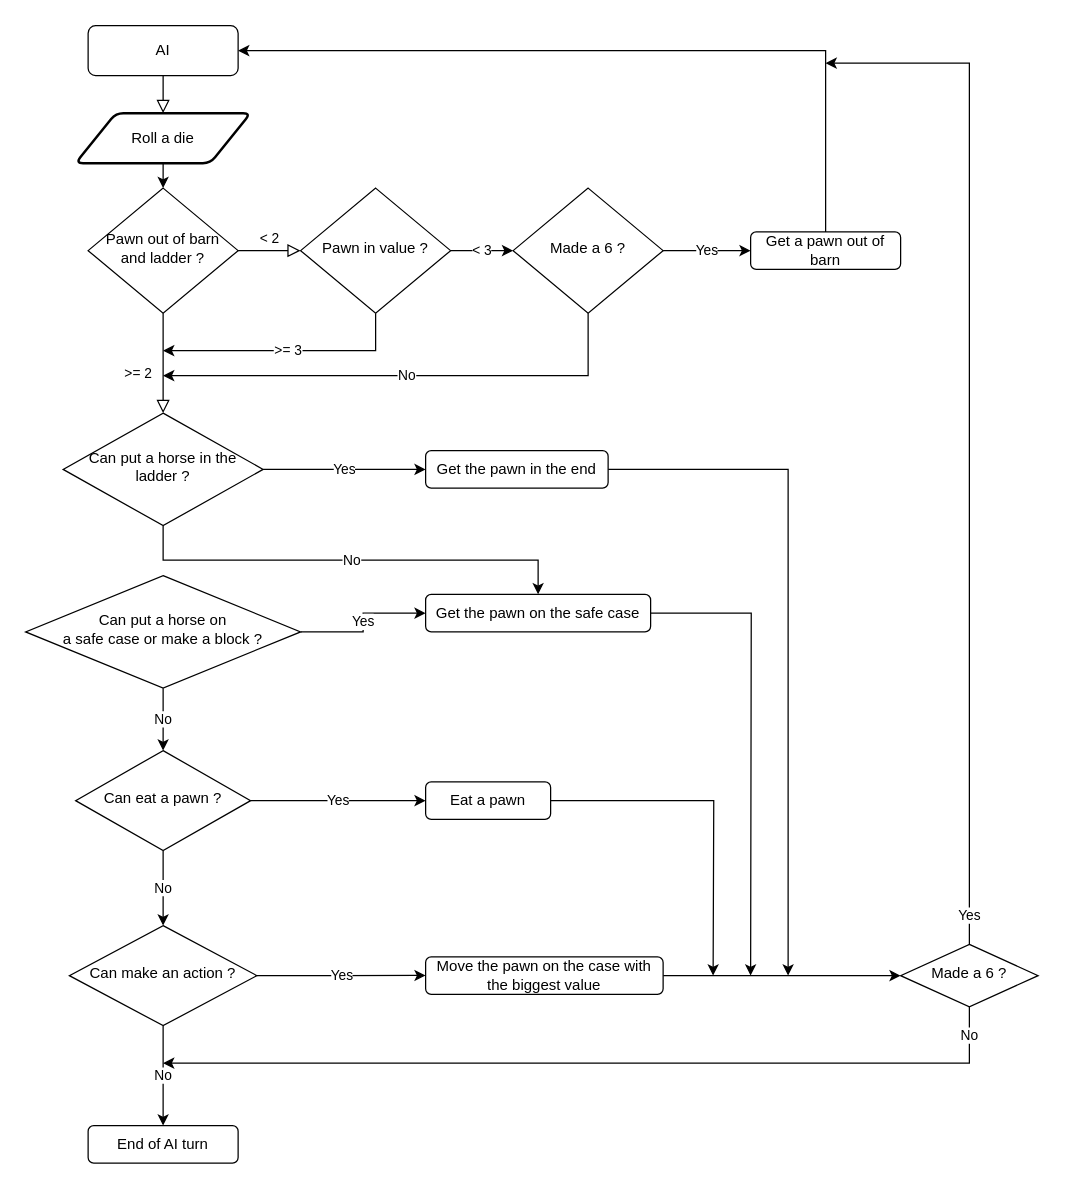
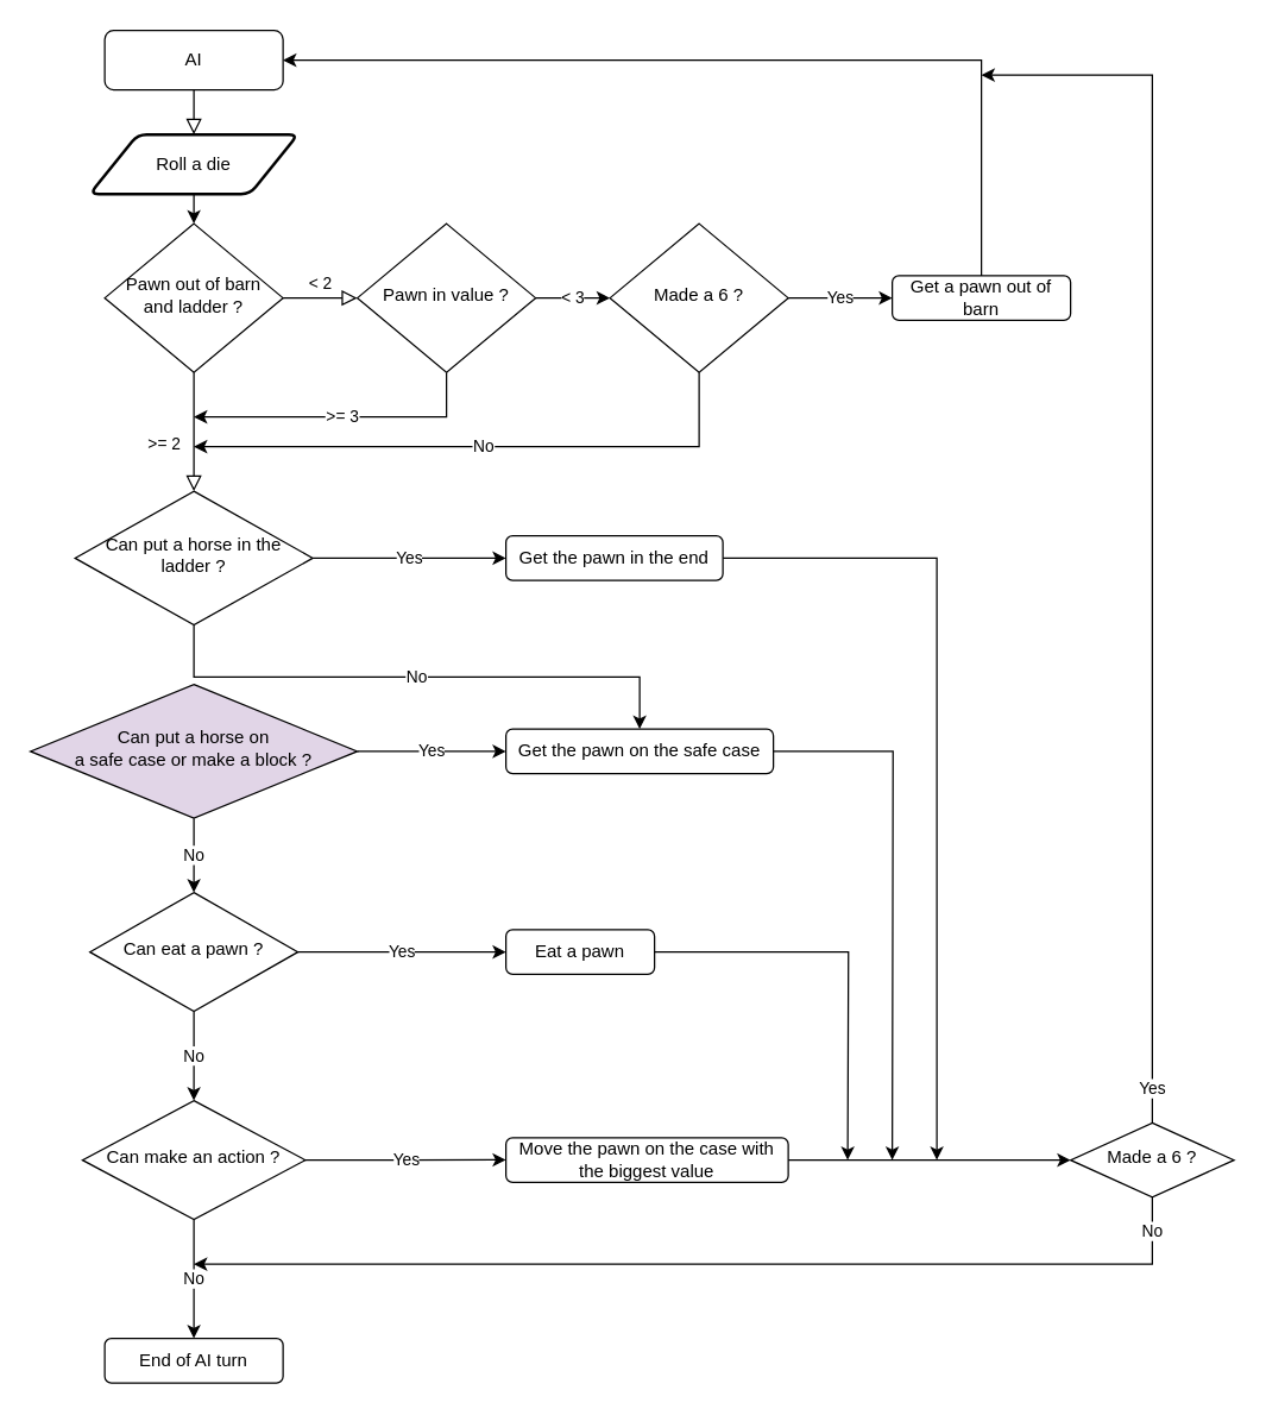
  <mxCell id="0" />
  <mxCell id="1" parent="0" />
  <mxCell id="2" value="" style="rounded=0;html=1;jettySize=auto;orthogonalLoop=1;fontSize=11;endArrow=block;endFill=0;endSize=8;strokeWidth=1;shadow=0;labelBackgroundColor=none;edgeStyle=orthogonalEdgeStyle;entryX=0.5;entryY=0;entryDx=0;entryDy=0;" parent="1" source="3" target="16" edge="1"><mxGeometry relative="1" as="geometry"><mxPoint x="130" y="110" as="targetPoint" /></mxGeometry></mxCell>
  <mxCell id="3" value="AI" style="rounded=1;whiteSpace=wrap;html=1;fontSize=12;glass=0;strokeWidth=1;shadow=0;" parent="1" vertex="1"><mxGeometry x="70" y="20" width="120" height="40" as="geometry" /></mxCell>
  <mxCell id="4" value="&amp;gt;= 2" style="rounded=0;html=1;jettySize=auto;orthogonalLoop=1;fontSize=11;endArrow=block;endFill=0;endSize=8;strokeWidth=1;shadow=0;labelBackgroundColor=none;edgeStyle=orthogonalEdgeStyle;entryX=0.5;entryY=0;entryDx=0;entryDy=0;" parent="1" source="6" target="19" edge="1"><mxGeometry x="0.2" y="-20" relative="1" as="geometry"><mxPoint as="offset" /><mxPoint x="130" y="320" as="targetPoint" /></mxGeometry></mxCell>
  <mxCell id="5" value="&amp;lt; 2" style="edgeStyle=orthogonalEdgeStyle;rounded=0;html=1;jettySize=auto;orthogonalLoop=1;fontSize=11;endArrow=block;endFill=0;endSize=8;strokeWidth=1;shadow=0;labelBackgroundColor=none;entryX=0;entryY=0.5;entryDx=0;entryDy=0;" parent="1" source="6" target="14" edge="1"><mxGeometry y="10" relative="1" as="geometry"><mxPoint as="offset" /><mxPoint x="260" y="200" as="targetPoint" /></mxGeometry></mxCell>
  <mxCell id="6" value="Pawn out of barn and ladder ?" style="rhombus;whiteSpace=wrap;html=1;shadow=0;fontFamily=Helvetica;fontSize=12;align=center;strokeWidth=1;spacing=6;spacingTop=-4;" parent="1" vertex="1"><mxGeometry x="70" y="150" width="120" height="100" as="geometry" /></mxCell>
  <mxCell id="7" value="Yes" style="edgeStyle=orthogonalEdgeStyle;rounded=0;orthogonalLoop=1;jettySize=auto;html=1;" edge="1" parent="1" source="9" target="11"><mxGeometry relative="1" as="geometry" /></mxCell>
  <mxCell id="8" value="No" style="edgeStyle=orthogonalEdgeStyle;rounded=0;orthogonalLoop=1;jettySize=auto;html=1;exitX=0.5;exitY=1;exitDx=0;exitDy=0;" edge="1" parent="1" source="9"><mxGeometry relative="1" as="geometry"><mxPoint x="130" y="300" as="targetPoint" /><Array as="points"><mxPoint x="470" y="300" /></Array></mxGeometry></mxCell>
  <mxCell id="9" value="Made a 6 ?" style="rhombus;whiteSpace=wrap;html=1;shadow=0;fontFamily=Helvetica;fontSize=12;align=center;strokeWidth=1;spacing=6;spacingTop=-4;" vertex="1" parent="1"><mxGeometry x="410" y="150" width="120" height="100" as="geometry" /></mxCell>
  <mxCell id="10" style="edgeStyle=orthogonalEdgeStyle;rounded=0;orthogonalLoop=1;jettySize=auto;html=1;exitX=0.5;exitY=0;exitDx=0;exitDy=0;entryX=1;entryY=0.5;entryDx=0;entryDy=0;" edge="1" parent="1" source="11" target="3"><mxGeometry relative="1" as="geometry" /></mxCell>
  <mxCell id="11" value="Get a pawn out of barn" style="rounded=1;whiteSpace=wrap;html=1;" vertex="1" parent="1"><mxGeometry x="600" y="185" width="120" height="30" as="geometry" /></mxCell>
  <mxCell id="12" value="&amp;lt; 3" style="edgeStyle=orthogonalEdgeStyle;rounded=0;orthogonalLoop=1;jettySize=auto;html=1;exitX=1;exitY=0.5;exitDx=0;exitDy=0;entryX=0;entryY=0.5;entryDx=0;entryDy=0;" edge="1" parent="1" source="14" target="9"><mxGeometry relative="1" as="geometry" /></mxCell>
  <mxCell id="13" value="&amp;gt;= 3" style="edgeStyle=orthogonalEdgeStyle;rounded=0;orthogonalLoop=1;jettySize=auto;html=1;exitX=0.5;exitY=1;exitDx=0;exitDy=0;" edge="1" parent="1" source="14"><mxGeometry relative="1" as="geometry"><mxPoint x="130" y="280" as="targetPoint" /><Array as="points"><mxPoint x="300" y="280" /></Array></mxGeometry></mxCell>
  <mxCell id="14" value="Pawn in value ?" style="rhombus;whiteSpace=wrap;html=1;shadow=0;fontFamily=Helvetica;fontSize=12;align=center;strokeWidth=1;spacing=6;spacingTop=-4;" vertex="1" parent="1"><mxGeometry x="240" y="150" width="120" height="100" as="geometry" /></mxCell>
  <mxCell id="15" style="edgeStyle=orthogonalEdgeStyle;rounded=0;orthogonalLoop=1;jettySize=auto;html=1;exitX=0.5;exitY=1;exitDx=0;exitDy=0;entryX=0.5;entryY=0;entryDx=0;entryDy=0;" edge="1" parent="1" source="16" target="6"><mxGeometry relative="1" as="geometry" /></mxCell>
  <mxCell id="16" value="Roll a die" style="shape=parallelogram;html=1;strokeWidth=2;perimeter=parallelogramPerimeter;whiteSpace=wrap;rounded=1;arcSize=12;size=0.23;" vertex="1" parent="1"><mxGeometry x="60" y="90" width="140" height="40" as="geometry" /></mxCell>
  <mxCell id="17" value="Yes" style="edgeStyle=orthogonalEdgeStyle;rounded=0;orthogonalLoop=1;jettySize=auto;html=1;exitX=1;exitY=0.5;exitDx=0;exitDy=0;entryX=0;entryY=0.5;entryDx=0;entryDy=0;" edge="1" parent="1" source="19" target="21"><mxGeometry relative="1" as="geometry" /></mxCell>
  <mxCell id="18" value="No" style="edgeStyle=orthogonalEdgeStyle;rounded=0;orthogonalLoop=1;jettySize=auto;html=1;exitX=0.5;exitY=1;exitDx=0;exitDy=0;" edge="1" parent="1" source="19" target="26"><mxGeometry relative="1" as="geometry"><mxPoint x="129.69" y="470" as="targetPoint" /></mxGeometry></mxCell>
  <mxCell id="19" value="Can put a horse in the ladder ?" style="rhombus;whiteSpace=wrap;html=1;shadow=0;fontFamily=Helvetica;fontSize=12;align=center;strokeWidth=1;spacing=6;spacingTop=-4;" vertex="1" parent="1"><mxGeometry x="50" y="330" width="160" height="90" as="geometry" /></mxCell>
  <mxCell id="20" style="edgeStyle=orthogonalEdgeStyle;rounded=0;orthogonalLoop=1;jettySize=auto;html=1;exitX=1;exitY=0.5;exitDx=0;exitDy=0;" edge="1" parent="1" source="21"><mxGeometry relative="1" as="geometry"><mxPoint x="630" y="780" as="targetPoint" /><Array as="points"><mxPoint x="630" y="375" /><mxPoint x="630" y="780" /></Array></mxGeometry></mxCell>
  <mxCell id="21" value="Get the pawn in the end" style="rounded=1;whiteSpace=wrap;html=1;" vertex="1" parent="1"><mxGeometry x="340" y="360" width="146" height="30" as="geometry" /></mxCell>
  <mxCell id="22" value="Yes" style="edgeStyle=orthogonalEdgeStyle;rounded=0;orthogonalLoop=1;jettySize=auto;html=1;exitX=1;exitY=0.5;exitDx=0;exitDy=0;entryX=0;entryY=0.5;entryDx=0;entryDy=0;" edge="1" parent="1" source="24" target="26"><mxGeometry relative="1" as="geometry"><mxPoint x="340" y="505" as="targetPoint" /></mxGeometry></mxCell>
  <mxCell id="23" value="No" style="edgeStyle=orthogonalEdgeStyle;rounded=0;orthogonalLoop=1;jettySize=auto;html=1;exitX=0.5;exitY=1;exitDx=0;exitDy=0;entryX=0.5;entryY=0;entryDx=0;entryDy=0;" edge="1" parent="1" source="24" target="29"><mxGeometry relative="1" as="geometry"><mxPoint x="129.69" y="610" as="targetPoint" /></mxGeometry></mxCell>
- <mxCell id="24" value="Can put a horse on &lt;br&gt;a safe case or make a block ?" style="rhombus;whiteSpace=wrap;html=1;shadow=0;fontFamily=Helvetica;fontSize=12;align=center;strokeWidth=1;spacing=6;spacingTop=-4;" vertex="1" parent="1"><mxGeometry x="20" y="460" width="220" height="90" as="geometry" /></mxCell>
+ <mxCell id="24" value="Can put a horse on &lt;br&gt;a safe case or make a block ?" style="rhombus;whiteSpace=wrap;html=1;shadow=0;fontFamily=Helvetica;fontSize=12;align=center;strokeWidth=1;spacing=6;spacingTop=-4;fillColor=#e1d5e7;" vertex="1" parent="1"><mxGeometry x="20" y="460" width="220" height="90" as="geometry" /></mxCell>
  <mxCell id="25" style="edgeStyle=orthogonalEdgeStyle;rounded=0;orthogonalLoop=1;jettySize=auto;html=1;exitX=1;exitY=0.5;exitDx=0;exitDy=0;" edge="1" parent="1" source="26"><mxGeometry relative="1" as="geometry"><mxPoint x="600" y="780" as="targetPoint" /></mxGeometry></mxCell>
- <mxCell id="26" value="Get the pawn on the safe case" style="rounded=1;whiteSpace=wrap;html=1;" vertex="1" parent="1"><mxGeometry x="340" y="475" width="180" height="30" as="geometry" /></mxCell>
+ <mxCell id="26" value="Get the pawn on the safe case" style="rounded=1;whiteSpace=wrap;html=1;" vertex="1" parent="1"><mxGeometry x="340" y="490" width="180" height="30" as="geometry" /></mxCell>
  <mxCell id="27" value="Yes" style="edgeStyle=orthogonalEdgeStyle;rounded=0;orthogonalLoop=1;jettySize=auto;html=1;exitX=1;exitY=0.5;exitDx=0;exitDy=0;entryX=0;entryY=0.5;entryDx=0;entryDy=0;" edge="1" parent="1" source="29" target="31"><mxGeometry relative="1" as="geometry"><mxPoint x="330" y="639.862" as="targetPoint" /></mxGeometry></mxCell>
  <mxCell id="28" value="No" style="edgeStyle=orthogonalEdgeStyle;rounded=0;orthogonalLoop=1;jettySize=auto;html=1;exitX=0.5;exitY=1;exitDx=0;exitDy=0;entryX=0.5;entryY=0;entryDx=0;entryDy=0;" edge="1" parent="1" source="29" target="34"><mxGeometry relative="1" as="geometry"><mxPoint x="129.69" y="730" as="targetPoint" /></mxGeometry></mxCell>
  <mxCell id="29" value="Can eat a pawn ?" style="rhombus;whiteSpace=wrap;html=1;shadow=0;fontFamily=Helvetica;fontSize=12;align=center;strokeWidth=1;spacing=6;spacingTop=-4;" vertex="1" parent="1"><mxGeometry x="60" y="600" width="140" height="80" as="geometry" /></mxCell>
  <mxCell id="30" style="edgeStyle=orthogonalEdgeStyle;rounded=0;orthogonalLoop=1;jettySize=auto;html=1;exitX=1;exitY=0.5;exitDx=0;exitDy=0;" edge="1" parent="1" source="31"><mxGeometry relative="1" as="geometry"><mxPoint x="570" y="780" as="targetPoint" /></mxGeometry></mxCell>
  <mxCell id="31" value="Eat a pawn" style="rounded=1;whiteSpace=wrap;html=1;" vertex="1" parent="1"><mxGeometry x="340" y="625" width="100" height="30" as="geometry" /></mxCell>
  <mxCell id="32" value="Yes" style="edgeStyle=orthogonalEdgeStyle;rounded=0;orthogonalLoop=1;jettySize=auto;html=1;exitX=1;exitY=0.5;exitDx=0;exitDy=0;" edge="1" parent="1" source="34"><mxGeometry relative="1" as="geometry"><mxPoint x="340" y="779.862" as="targetPoint" /></mxGeometry></mxCell>
  <mxCell id="33" value="No" style="edgeStyle=orthogonalEdgeStyle;rounded=0;orthogonalLoop=1;jettySize=auto;html=1;exitX=0.5;exitY=1;exitDx=0;exitDy=0;entryX=0.5;entryY=0;entryDx=0;entryDy=0;" edge="1" parent="1" source="34" target="37"><mxGeometry relative="1" as="geometry"><mxPoint x="129.69" y="880" as="targetPoint" /></mxGeometry></mxCell>
  <mxCell id="34" value="Can make an action ?" style="rhombus;whiteSpace=wrap;html=1;shadow=0;fontFamily=Helvetica;fontSize=12;align=center;strokeWidth=1;spacing=6;spacingTop=-4;" vertex="1" parent="1"><mxGeometry x="55" y="740" width="150" height="80" as="geometry" /></mxCell>
  <mxCell id="35" style="edgeStyle=orthogonalEdgeStyle;rounded=0;orthogonalLoop=1;jettySize=auto;html=1;exitX=1;exitY=0.5;exitDx=0;exitDy=0;entryX=0;entryY=0.5;entryDx=0;entryDy=0;" edge="1" parent="1" source="36" target="40"><mxGeometry relative="1" as="geometry" /></mxCell>
  <mxCell id="36" value="Move the pawn on the case with the biggest value" style="rounded=1;whiteSpace=wrap;html=1;" vertex="1" parent="1"><mxGeometry x="340" y="765" width="190" height="30" as="geometry" /></mxCell>
  <mxCell id="37" value="End of AI turn" style="rounded=1;whiteSpace=wrap;html=1;" vertex="1" parent="1"><mxGeometry x="70" y="900" width="120" height="30" as="geometry" /></mxCell>
  <mxCell id="38" value="Yes" style="edgeStyle=orthogonalEdgeStyle;rounded=0;orthogonalLoop=1;jettySize=auto;html=1;exitX=0.5;exitY=0;exitDx=0;exitDy=0;" edge="1" parent="1" source="40"><mxGeometry x="-0.944" relative="1" as="geometry"><mxPoint x="660" y="50" as="targetPoint" /><Array as="points"><mxPoint x="775" y="50" /></Array><mxPoint as="offset" /></mxGeometry></mxCell>
  <mxCell id="39" value="No" style="edgeStyle=orthogonalEdgeStyle;rounded=0;orthogonalLoop=1;jettySize=auto;html=1;exitX=0.5;exitY=1;exitDx=0;exitDy=0;" edge="1" parent="1" source="40"><mxGeometry x="-0.933" relative="1" as="geometry"><mxPoint x="130" y="850" as="targetPoint" /><Array as="points"><mxPoint x="775" y="850" /></Array><mxPoint as="offset" /></mxGeometry></mxCell>
  <mxCell id="40" value="Made a 6 ?" style="rhombus;whiteSpace=wrap;html=1;shadow=0;fontFamily=Helvetica;fontSize=12;align=center;strokeWidth=1;spacing=6;spacingTop=-4;" vertex="1" parent="1"><mxGeometry x="720" y="755" width="110" height="50" as="geometry" /></mxCell>
